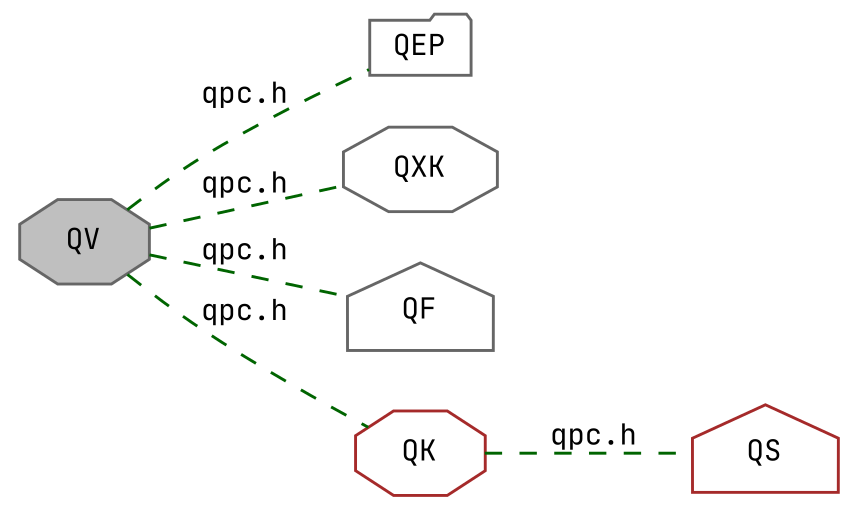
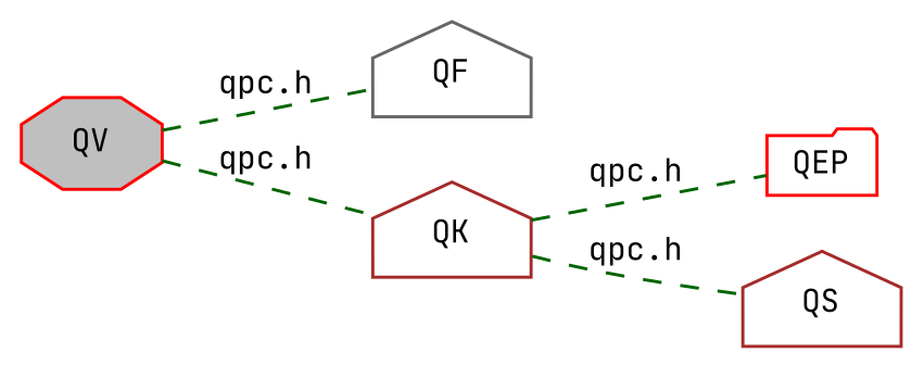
  digraph {
    fontname="JetBrains Mono"
    rankdir=LR
    node [color=red fillcolor=white fontname="JetBrains Mono" fontsize=10 shape=house style=filled]
    edge [color=darkgreen dir=none fontname="JetBrains Mono" fontsize=10 labelfontname=Helvetica labelfontsize=10 shape=plaintext style=dashed]
-   n1 [color=gray40 height=0.2 label=QEP shape=folder width=0.4]
-   n2 [color=gray40 height=0.2 label=QXK shape=octagon width=0.4]
+   n1 [height=0.2 label=QEP shape=folder width=0.4]
    n3 [color=gray40 height=0.2 label=QF width=0.4]
-   n4 [color=brown height=0.2 label=QK shape=octagon width=0.4]
+   n4 [color=brown height=0.2 label=QK width=0.4]
    n5 [color=brown height=0.2 label=QS width=0.4]
-   n6 [color=gray40 fillcolor=grey75 fontcolor=black height=0.2 label=QV shape=octagon width=0.4]
+   n6 [fillcolor=grey75 fontcolor=black height=0.2 label=QV shape=octagon width=0.4]
    n4 -> n5 [label="qpc.h"]
-   n6 -> n1 [label="qpc.h"]
-   n6 -> n2 [label="qpc.h"]
+   n4 -> n1 [label="qpc.h"]
    n6 -> n3 [label="qpc.h"]
    n6 -> n4 [label="qpc.h"]
  }
